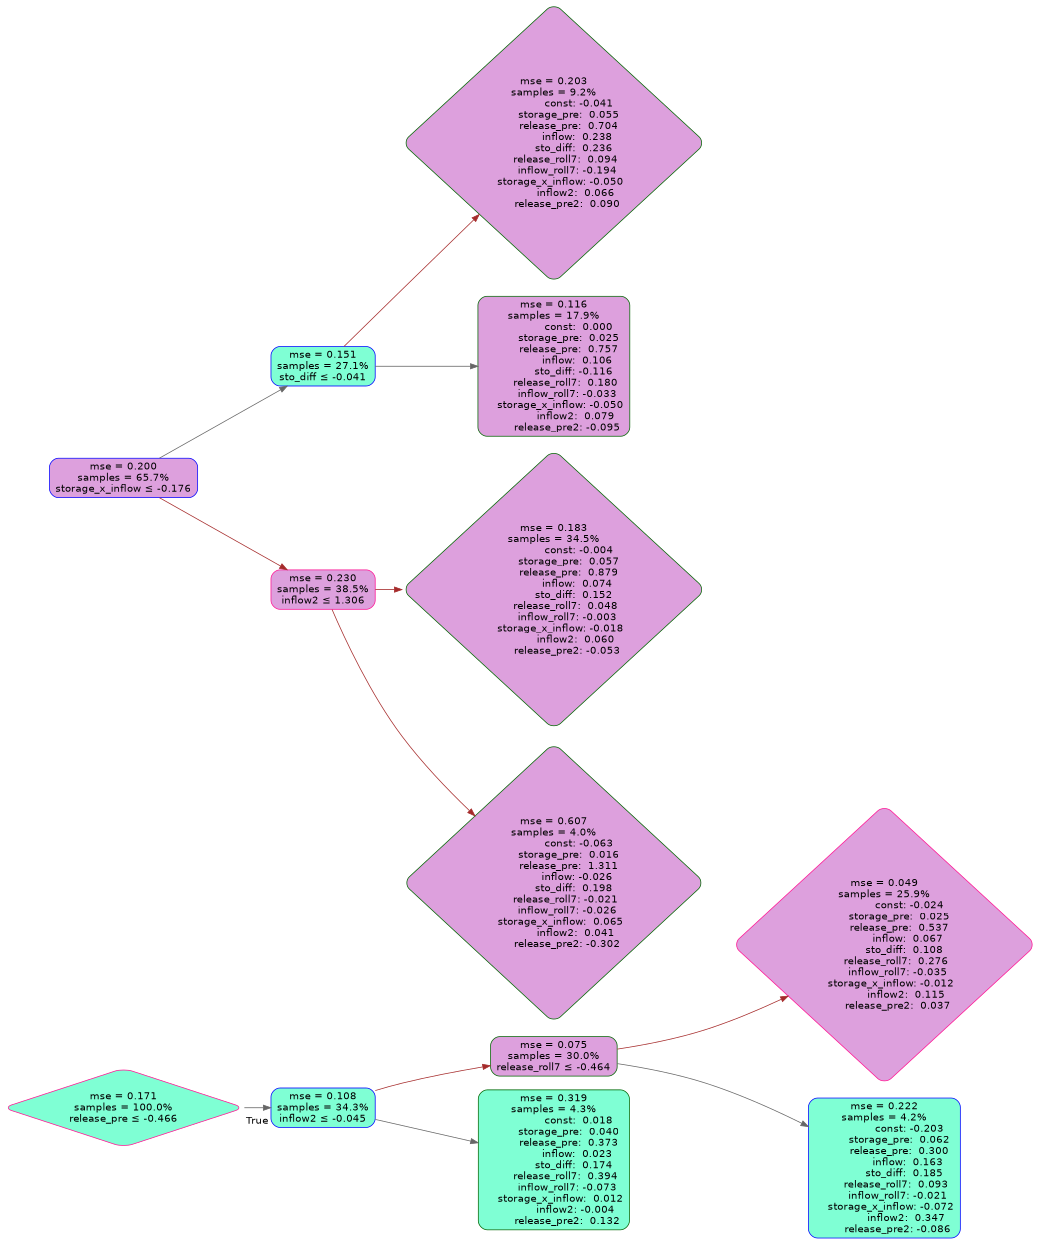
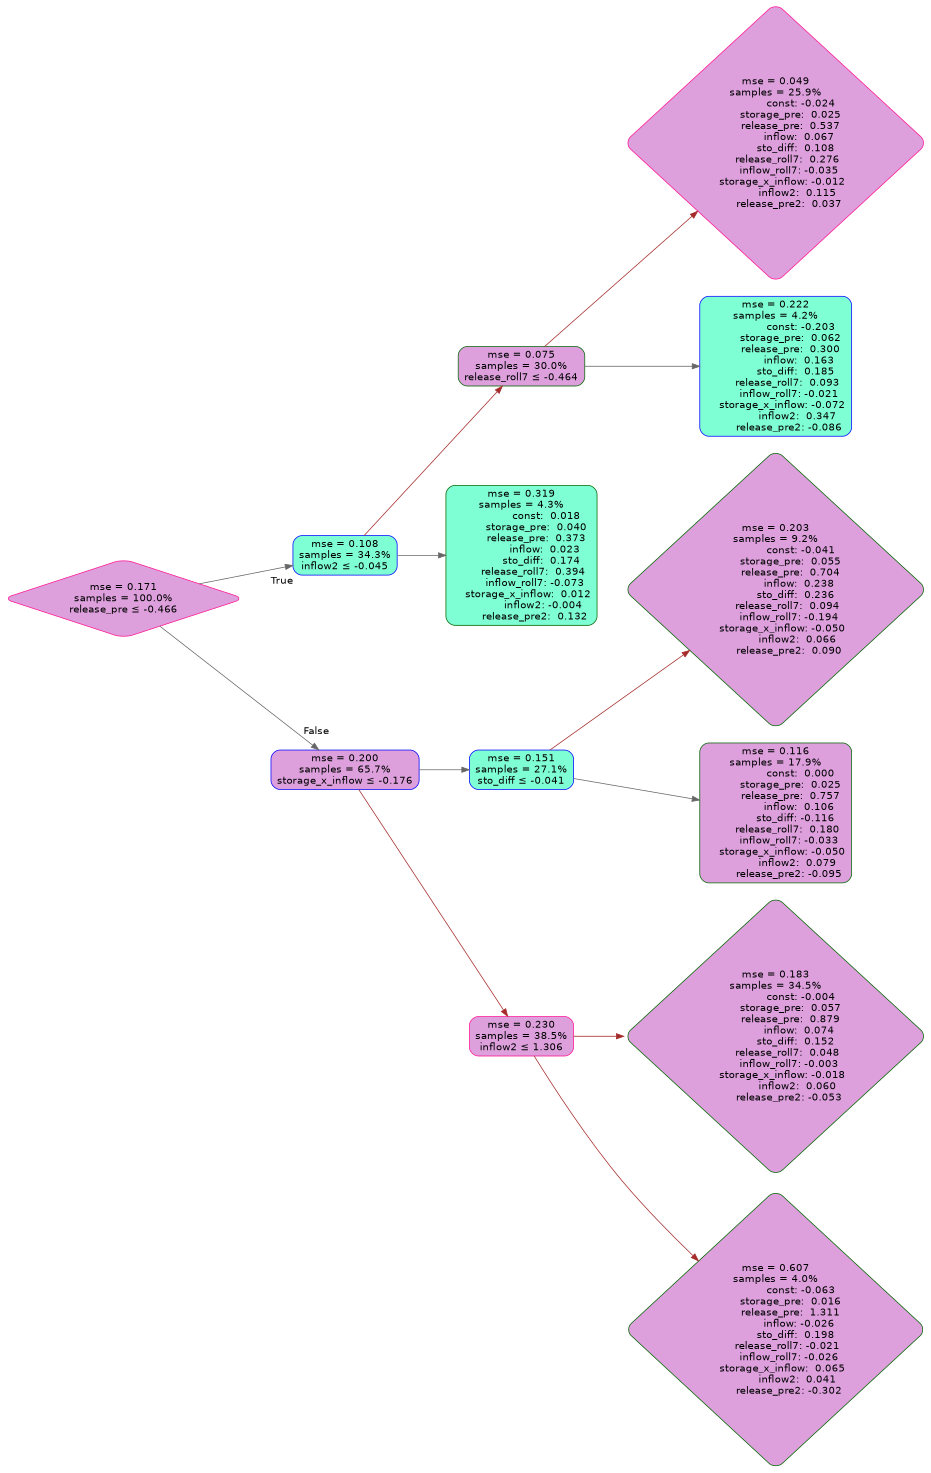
  digraph {
    rankdir=LR
    node [color=darkgreen fillcolor=plum fontname=helvetica shape=box style="filled, rounded"]
    edge [color=gray40 fontname=helvetica]
-   n1 [color=deeppink fillcolor=aquamarine label="mse = 0.171\nsamples = 100.0%\nrelease_pre &le; -0.466" shape=diamond]
+   n1 [color=deeppink label="mse = 0.171\nsamples = 100.0%\nrelease_pre &le; -0.466" shape=diamond]
    n2 [color=blue fillcolor=aquamarine label="mse = 0.108\nsamples = 34.3%\ninflow2 &le; -0.045"]
    n3 [color=blue label="mse = 0.200\nsamples = 65.7%\nstorage_x_inflow &le; -0.176"]
    n4 [label="mse = 0.075\nsamples = 30.0%\nrelease_roll7 &le; -0.464"]
    n5 [fillcolor=aquamarine label="mse = 0.319\nsamples = 4.3%\n               const:  0.018\n         storage_pre:  0.040\n         release_pre:  0.373\n              inflow:  0.023\n            sto_diff:  0.174\n       release_roll7:  0.394\n        inflow_roll7: -0.073\n    storage_x_inflow:  0.012\n             inflow2: -0.004\n        release_pre2:  0.132"]
    n6 [color=blue fillcolor=aquamarine label="mse = 0.151\nsamples = 27.1%\nsto_diff &le; -0.041"]
    n7 [color=deeppink label="mse = 0.230\nsamples = 38.5%\ninflow2 &le; 1.306"]
    n8 [color=deeppink label="mse = 0.049\nsamples = 25.9%\n               const: -0.024\n         storage_pre:  0.025\n         release_pre:  0.537\n              inflow:  0.067\n            sto_diff:  0.108\n       release_roll7:  0.276\n        inflow_roll7: -0.035\n    storage_x_inflow: -0.012\n             inflow2:  0.115\n        release_pre2:  0.037" shape=diamond]
    n9 [color=blue fillcolor=aquamarine label="mse = 0.222\nsamples = 4.2%\n               const: -0.203\n         storage_pre:  0.062\n         release_pre:  0.300\n              inflow:  0.163\n            sto_diff:  0.185\n       release_roll7:  0.093\n        inflow_roll7: -0.021\n    storage_x_inflow: -0.072\n             inflow2:  0.347\n        release_pre2: -0.086"]
    n10 [label="mse = 0.203\nsamples = 9.2%\n               const: -0.041\n         storage_pre:  0.055\n         release_pre:  0.704\n              inflow:  0.238\n            sto_diff:  0.236\n       release_roll7:  0.094\n        inflow_roll7: -0.194\n    storage_x_inflow: -0.050\n             inflow2:  0.066\n        release_pre2:  0.090" shape=diamond]
    n11 [label="mse = 0.116\nsamples = 17.9%\n               const:  0.000\n         storage_pre:  0.025\n         release_pre:  0.757\n              inflow:  0.106\n            sto_diff: -0.116\n       release_roll7:  0.180\n        inflow_roll7: -0.033\n    storage_x_inflow: -0.050\n             inflow2:  0.079\n        release_pre2: -0.095"]
    n12 [label="mse = 0.183\nsamples = 34.5%\n               const: -0.004\n         storage_pre:  0.057\n         release_pre:  0.879\n              inflow:  0.074\n            sto_diff:  0.152\n       release_roll7:  0.048\n        inflow_roll7: -0.003\n    storage_x_inflow: -0.018\n             inflow2:  0.060\n        release_pre2: -0.053" shape=diamond]
    n13 [label="mse = 0.607\nsamples = 4.0%\n               const: -0.063\n         storage_pre:  0.016\n         release_pre:  1.311\n              inflow: -0.026\n            sto_diff:  0.198\n       release_roll7: -0.021\n        inflow_roll7: -0.026\n    storage_x_inflow:  0.065\n             inflow2:  0.041\n        release_pre2: -0.302" shape=diamond]
    n1 -> n2 [headlabel=True labelangle=45 labeldistance=2.5]
+   n1 -> n3 [headlabel=False labelangle=-45 labeldistance=2.5]
    n2 -> n4 [color=brown]
    n2 -> n5
    n3 -> n6
    n3 -> n7 [color=brown]
    n4 -> n8 [color=brown]
    n4 -> n9
    n6 -> n10 [color=brown]
    n6 -> n11
    n7 -> n12 [color=brown]
    n7 -> n13 [color=brown]
  }
